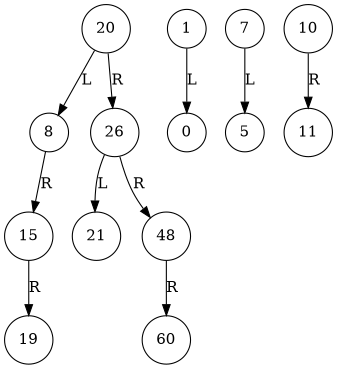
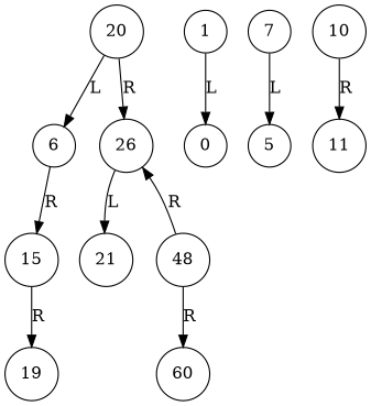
  digraph {
    node [shape=circle]
    n1 [label=20]
-   n2 [label=8]
+   n2 [label=6]
    n3 [label=26]
    n4 [label=15]
    n5 [label=21]
    n6 [label=48]
    n7 [label=19]
    n8 [label=1]
    n9 [label=0]
    n10 [label=7]
    n11 [label=5]
    n12 [label=10]
    n13 [label=11]
    n14 [label=60]
    n1 -> n2 [label=L]
    n1 -> n3 [label=R]
    n2 -> n4 [label=R]
    n3 -> n5 [label=L]
-   n3 -> n6 [label=R]
+   n6 -> n3 [label=R]
    n4 -> n7 [label=R]
    n6 -> n14 [label=R]
    n8 -> n9 [label=L]
    n10 -> n11 [label=L]
    n12 -> n13 [label=R]
  }
